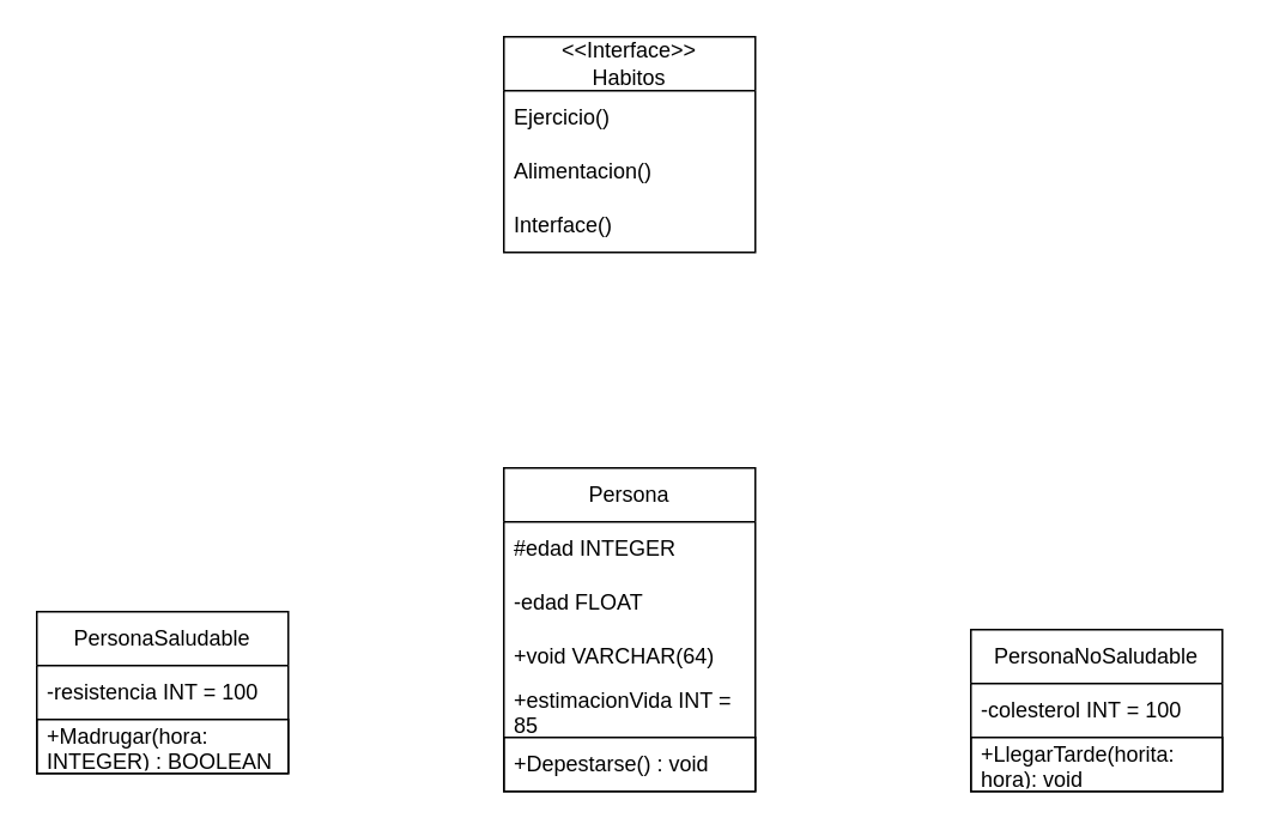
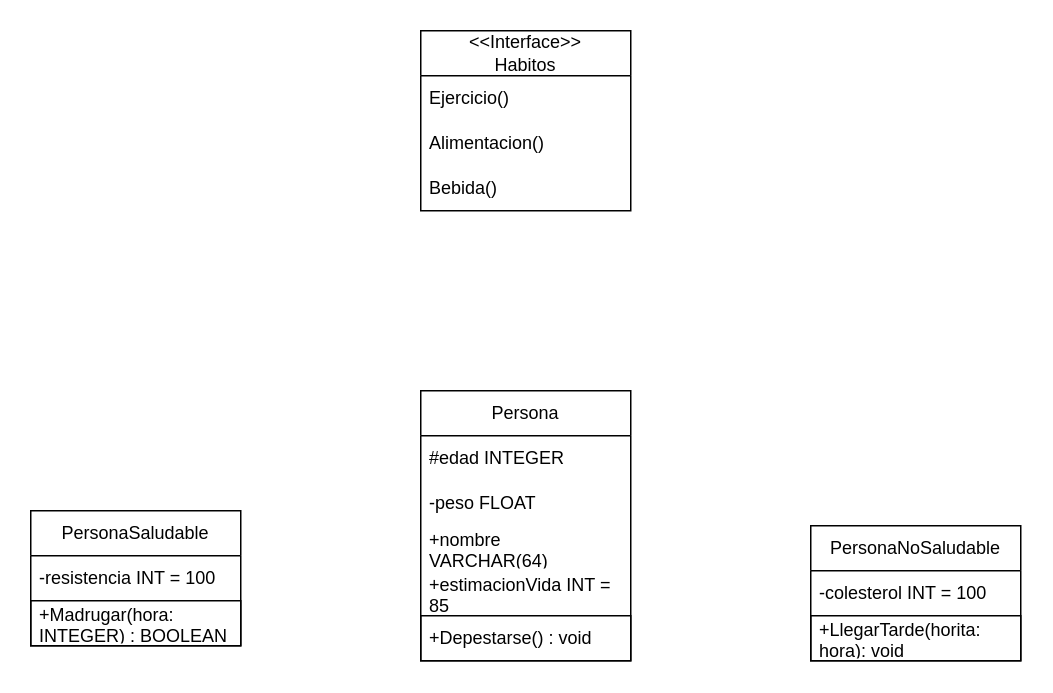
  <mxCell id="0" />
  <mxCell id="1" parent="0" />
  <mxCell id="2" value="&amp;lt;&amp;lt;Interface&amp;gt;&amp;gt;&lt;br&gt;Habitos" style="swimlane;fontStyle=0;childLayout=stackLayout;horizontal=1;startSize=30;horizontalStack=0;resizeParent=1;resizeParentMax=0;resizeLast=0;collapsible=1;marginBottom=0;whiteSpace=wrap;html=1;" vertex="1" parent="1"><mxGeometry x="280" y="20" width="140" height="120" as="geometry"><mxRectangle x="120" y="-560" width="120" height="40" as="alternateBounds" /></mxGeometry></mxCell>
  <mxCell id="3" value="Ejercicio()" style="text;strokeColor=none;fillColor=none;align=left;verticalAlign=middle;spacingLeft=4;spacingRight=4;overflow=hidden;points=[[0,0.5],[1,0.5]];portConstraint=eastwest;rotatable=0;whiteSpace=wrap;html=1;" vertex="1" parent="2"><mxGeometry y="30" width="140" height="30" as="geometry" /></mxCell>
  <mxCell id="4" value="Alimentacion()" style="text;strokeColor=none;fillColor=none;align=left;verticalAlign=middle;spacingLeft=4;spacingRight=4;overflow=hidden;points=[[0,0.5],[1,0.5]];portConstraint=eastwest;rotatable=0;whiteSpace=wrap;html=1;" vertex="1" parent="2"><mxGeometry y="60" width="140" height="30" as="geometry" /></mxCell>
- <mxCell id="5" value="Interface()" style="text;strokeColor=none;fillColor=none;align=left;verticalAlign=middle;spacingLeft=4;spacingRight=4;overflow=hidden;points=[[0,0.5],[1,0.5]];portConstraint=eastwest;rotatable=0;whiteSpace=wrap;html=1;" vertex="1" parent="2"><mxGeometry y="90" width="140" height="30" as="geometry" /></mxCell>
+ <mxCell id="5" value="Bebida()" style="text;strokeColor=none;fillColor=none;align=left;verticalAlign=middle;spacingLeft=4;spacingRight=4;overflow=hidden;points=[[0,0.5],[1,0.5]];portConstraint=eastwest;rotatable=0;whiteSpace=wrap;html=1;" vertex="1" parent="2"><mxGeometry y="90" width="140" height="30" as="geometry" /></mxCell>
  <mxCell id="6" value="Persona" style="swimlane;fontStyle=0;childLayout=stackLayout;horizontal=1;startSize=30;horizontalStack=0;resizeParent=1;resizeParentMax=0;resizeLast=0;collapsible=1;marginBottom=0;whiteSpace=wrap;html=1;shadow=0;" vertex="1" parent="1"><mxGeometry x="280" y="260" width="140" height="180" as="geometry"><mxRectangle x="30" y="-360" width="90" height="30" as="alternateBounds" /></mxGeometry></mxCell>
  <mxCell id="7" value="#edad INTEGER" style="text;strokeColor=none;fillColor=none;align=left;verticalAlign=middle;spacingLeft=4;spacingRight=4;overflow=hidden;points=[[0,0.5],[1,0.5]];portConstraint=eastwest;rotatable=0;whiteSpace=wrap;html=1;" vertex="1" parent="6"><mxGeometry y="30" width="140" height="30" as="geometry" /></mxCell>
- <mxCell id="8" value="-edad FLOAT" style="text;strokeColor=none;fillColor=none;align=left;verticalAlign=middle;spacingLeft=4;spacingRight=4;overflow=hidden;points=[[0,0.5],[1,0.5]];portConstraint=eastwest;rotatable=0;whiteSpace=wrap;html=1;" vertex="1" parent="6"><mxGeometry y="60" width="140" height="30" as="geometry" /></mxCell>
- <mxCell id="9" value="+void VARCHAR(64)" style="text;strokeColor=none;fillColor=none;align=left;verticalAlign=middle;spacingLeft=4;spacingRight=4;overflow=hidden;points=[[0,0.5],[1,0.5]];portConstraint=eastwest;rotatable=0;whiteSpace=wrap;html=1;" vertex="1" parent="6"><mxGeometry y="90" width="140" height="30" as="geometry" /></mxCell>
+ <mxCell id="8" value="-peso FLOAT" style="text;strokeColor=none;fillColor=none;align=left;verticalAlign=middle;spacingLeft=4;spacingRight=4;overflow=hidden;points=[[0,0.5],[1,0.5]];portConstraint=eastwest;rotatable=0;whiteSpace=wrap;html=1;" vertex="1" parent="6"><mxGeometry y="60" width="140" height="30" as="geometry" /></mxCell>
+ <mxCell id="9" value="+nombre VARCHAR(64)" style="text;strokeColor=none;fillColor=none;align=left;verticalAlign=middle;spacingLeft=4;spacingRight=4;overflow=hidden;points=[[0,0.5],[1,0.5]];portConstraint=eastwest;rotatable=0;whiteSpace=wrap;html=1;" vertex="1" parent="6"><mxGeometry y="90" width="140" height="30" as="geometry" /></mxCell>
  <mxCell id="10" value="+estimacionVida INT = 85" style="text;strokeColor=none;fillColor=none;align=left;verticalAlign=middle;spacingLeft=4;spacingRight=4;overflow=hidden;points=[[0,0.5],[1,0.5]];portConstraint=eastwest;rotatable=0;whiteSpace=wrap;html=1;" vertex="1" parent="6"><mxGeometry y="120" width="140" height="30" as="geometry" /></mxCell>
  <mxCell id="11" value="+Depestarse() : void" style="text;strokeColor=default;fillColor=none;align=left;verticalAlign=middle;spacingLeft=4;spacingRight=4;overflow=hidden;points=[[0,0.5],[1,0.5]];portConstraint=eastwest;rotatable=0;whiteSpace=wrap;html=1;" vertex="1" parent="6"><mxGeometry y="150" width="140" height="30" as="geometry" /></mxCell>
  <mxCell id="12" value="PersonaSaludable" style="swimlane;fontStyle=0;childLayout=stackLayout;horizontal=1;startSize=30;horizontalStack=0;resizeParent=1;resizeParentMax=0;resizeLast=0;collapsible=1;marginBottom=0;whiteSpace=wrap;html=1;" vertex="1" parent="1"><mxGeometry x="20" y="340" width="140" height="90" as="geometry" /></mxCell>
  <mxCell id="13" value="-resistencia INT = 100&amp;nbsp;" style="text;strokeColor=none;fillColor=none;align=left;verticalAlign=middle;spacingLeft=4;spacingRight=4;overflow=hidden;points=[[0,0.5],[1,0.5]];portConstraint=eastwest;rotatable=0;whiteSpace=wrap;html=1;" vertex="1" parent="12"><mxGeometry y="30" width="140" height="30" as="geometry" /></mxCell>
  <mxCell id="14" value="+Madrugar(hora: INTEGER) : BOOLEAN" style="text;strokeColor=default;fillColor=none;align=left;verticalAlign=middle;spacingLeft=4;spacingRight=4;overflow=hidden;points=[[0,0.5],[1,0.5]];portConstraint=eastwest;rotatable=0;whiteSpace=wrap;html=1;" vertex="1" parent="12"><mxGeometry y="60" width="140" height="30" as="geometry" /></mxCell>
  <mxCell id="15" value="PersonaNoSaludable" style="swimlane;fontStyle=0;childLayout=stackLayout;horizontal=1;startSize=30;horizontalStack=0;resizeParent=1;resizeParentMax=0;resizeLast=0;collapsible=1;marginBottom=0;whiteSpace=wrap;html=1;" vertex="1" parent="1"><mxGeometry x="540" y="350" width="140" height="90" as="geometry" /></mxCell>
  <mxCell id="16" value="-colesterol INT = 100" style="text;strokeColor=none;fillColor=none;align=left;verticalAlign=middle;spacingLeft=4;spacingRight=4;overflow=hidden;points=[[0,0.5],[1,0.5]];portConstraint=eastwest;rotatable=0;whiteSpace=wrap;html=1;" vertex="1" parent="15"><mxGeometry y="30" width="140" height="30" as="geometry" /></mxCell>
  <mxCell id="17" value="+LlegarTarde(horita:&amp;nbsp; hora): void" style="text;strokeColor=default;fillColor=none;align=left;verticalAlign=middle;spacingLeft=4;spacingRight=4;overflow=hidden;points=[[0,0.5],[1,0.5]];portConstraint=eastwest;rotatable=0;whiteSpace=wrap;html=1;" vertex="1" parent="15"><mxGeometry y="60" width="140" height="30" as="geometry" /></mxCell>
